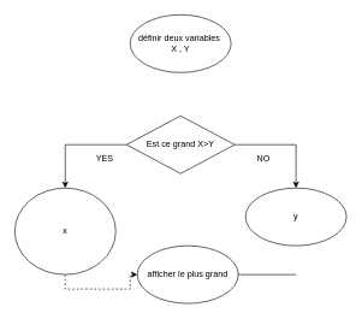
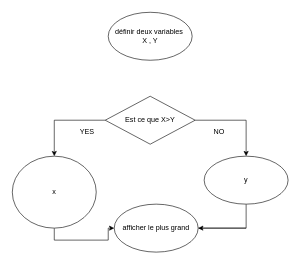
  <mxCell id="0" />
  <mxCell id="1" parent="0" />
  <mxCell id="2" value="définir deux variables&amp;nbsp;&lt;br&gt;X , Y" style="ellipse;whiteSpace=wrap;html=1;" vertex="1" parent="1"><mxGeometry x="180" y="20" width="140" height="80" as="geometry" /></mxCell>
  <mxCell id="3" style="edgeStyle=orthogonalEdgeStyle;rounded=0;orthogonalLoop=1;jettySize=auto;html=1;exitX=1;exitY=0.5;exitDx=0;exitDy=0;entryX=0.5;entryY=0;entryDx=0;entryDy=0;strokeColor=#000000;" edge="1" parent="1" source="5" target="9"><mxGeometry relative="1" as="geometry" /></mxCell>
  <mxCell id="4" style="edgeStyle=orthogonalEdgeStyle;rounded=0;orthogonalLoop=1;jettySize=auto;html=1;exitX=0;exitY=0.5;exitDx=0;exitDy=0;entryX=0.5;entryY=0;entryDx=0;entryDy=0;strokeColor=#000000;" edge="1" parent="1" source="5" target="7"><mxGeometry relative="1" as="geometry" /></mxCell>
- <mxCell id="5" value="Est ce grand X&amp;gt;Y" style="rhombus;whiteSpace=wrap;html=1;" vertex="1" parent="1"><mxGeometry x="175" y="160" width="150" height="80" as="geometry" /></mxCell>
- <mxCell id="6" style="edgeStyle=orthogonalEdgeStyle;rounded=0;orthogonalLoop=1;jettySize=auto;html=1;exitX=0.5;exitY=1;exitDx=0;exitDy=0;strokeColor=#000000;dashed=1;" edge="1" parent="1" source="7" target="13"><mxGeometry relative="1" as="geometry" /></mxCell>
+ <mxCell id="5" value="Est ce que X&amp;gt;Y" style="rhombus;whiteSpace=wrap;html=1;" vertex="1" parent="1"><mxGeometry x="175" y="160" width="150" height="80" as="geometry" /></mxCell>
+ <mxCell id="6" style="edgeStyle=orthogonalEdgeStyle;rounded=0;orthogonalLoop=1;jettySize=auto;html=1;exitX=0.5;exitY=1;exitDx=0;exitDy=0;strokeColor=#000000;" edge="1" parent="1" source="7" target="13"><mxGeometry relative="1" as="geometry" /></mxCell>
  <mxCell id="7" value="x" style="ellipse;whiteSpace=wrap;html=1;" vertex="1" parent="1"><mxGeometry x="20" y="260" width="140" height="120" as="geometry" /></mxCell>
+ <mxCell id="8" style="edgeStyle=orthogonalEdgeStyle;rounded=0;orthogonalLoop=1;jettySize=auto;html=1;exitX=0.5;exitY=1;exitDx=0;exitDy=0;entryX=1;entryY=0.5;entryDx=0;entryDy=0;strokeColor=#000000;" edge="1" parent="1" source="9" target="13"><mxGeometry relative="1" as="geometry" /></mxCell>
  <mxCell id="9" value="y" style="ellipse;whiteSpace=wrap;html=1;" vertex="1" parent="1"><mxGeometry x="340" y="260" width="140" height="80" as="geometry" /></mxCell>
  <mxCell id="10" value="NO" style="text;html=1;strokeColor=none;fillColor=none;align=center;verticalAlign=middle;whiteSpace=wrap;rounded=0;" vertex="1" parent="1"><mxGeometry x="330" y="210" width="70" height="20" as="geometry" /></mxCell>
  <mxCell id="11" value="YES" style="text;html=1;strokeColor=none;fillColor=none;align=center;verticalAlign=middle;whiteSpace=wrap;rounded=0;" vertex="1" parent="1"><mxGeometry x="110" y="210" width="70" height="20" as="geometry" /></mxCell>
  <mxCell id="12" value="" style="endArrow=none;html=1;strokeColor=#000000;" edge="1" parent="1" target="13"><mxGeometry width="50" height="50" relative="1" as="geometry"><mxPoint x="410" y="380" as="sourcePoint" /><mxPoint x="410" y="340" as="targetPoint" /></mxGeometry></mxCell>
  <mxCell id="13" value="afficher le plus grand" style="ellipse;whiteSpace=wrap;html=1;" vertex="1" parent="1"><mxGeometry x="190" y="340" width="140" height="80" as="geometry" /></mxCell>
